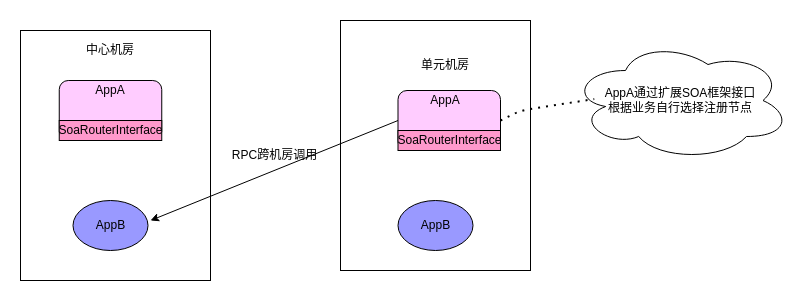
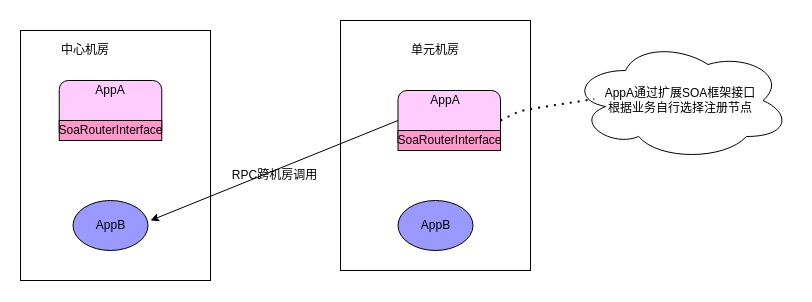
  <mxCell id="0" />
  <mxCell id="1" parent="0" />
  <mxCell id="2" value="" style="rounded=0;whiteSpace=wrap;html=1;" vertex="1" parent="1"><mxGeometry x="20" y="30" width="190" height="250" as="geometry" /></mxCell>
  <mxCell id="3" value="" style="rounded=0;whiteSpace=wrap;html=1;" vertex="1" parent="1"><mxGeometry x="340" y="20" width="190" height="250" as="geometry" /></mxCell>
- <mxCell id="4" value="中心机房" style="text;html=1;strokeColor=none;fillColor=none;align=center;verticalAlign=middle;whiteSpace=wrap;rounded=0;" vertex="1" parent="1"><mxGeometry x="80" y="40" width="60" height="20" as="geometry" /></mxCell>
- <mxCell id="5" value="单元机房" style="text;html=1;strokeColor=none;fillColor=none;align=center;verticalAlign=middle;whiteSpace=wrap;rounded=0;" vertex="1" parent="1"><mxGeometry x="415" y="55" width="60" height="20" as="geometry" /></mxCell>
+ <mxCell id="4" value="中心机房" style="text;html=1;strokeColor=none;fillColor=none;align=center;verticalAlign=middle;whiteSpace=wrap;rounded=0;" vertex="1" parent="1"><mxGeometry x="55" y="40" width="60" height="20" as="geometry" /></mxCell>
+ <mxCell id="5" value="单元机房" style="text;html=1;strokeColor=none;fillColor=none;align=center;verticalAlign=middle;whiteSpace=wrap;rounded=0;" vertex="1" parent="1"><mxGeometry x="405" y="40" width="60" height="20" as="geometry" /></mxCell>
  <mxCell id="6" value="AppB" style="ellipse;whiteSpace=wrap;html=1;fillColor=#9999FF;" vertex="1" parent="1"><mxGeometry x="72.5" y="200" width="75" height="50" as="geometry" /></mxCell>
  <mxCell id="7" value="" style="endArrow=classic;html=1;exitX=0;exitY=0.5;exitDx=0;exitDy=0;" edge="1" parent="1" source="12"><mxGeometry width="50" height="50" relative="1" as="geometry"><mxPoint x="400.064" y="123.592" as="sourcePoint" /><mxPoint x="150" y="220" as="targetPoint" /></mxGeometry></mxCell>
- <mxCell id="8" value="RPC跨机房调用" style="text;html=1;align=center;verticalAlign=middle;resizable=0;points=[];autosize=1;" vertex="1" parent="1"><mxGeometry x="223.5" y="145" width="100" height="20" as="geometry" /></mxCell>
+ <mxCell id="8" value="RPC跨机房调用" style="text;html=1;align=center;verticalAlign=middle;resizable=0;points=[];autosize=1;" vertex="1" parent="1"><mxGeometry x="223.5" y="165" width="100" height="20" as="geometry" /></mxCell>
  <mxCell id="9" value="AppB" style="ellipse;whiteSpace=wrap;html=1;fillColor=#9999FF;" vertex="1" parent="1"><mxGeometry x="397.5" y="200" width="75" height="50" as="geometry" /></mxCell>
  <mxCell id="10" value="AppA通过扩展SOA框架接口&lt;br&gt;根据业务自行选择注册节点" style="ellipse;shape=cloud;whiteSpace=wrap;html=1;" vertex="1" parent="1"><mxGeometry x="570" y="40" width="220" height="120" as="geometry" /></mxCell>
  <mxCell id="11" value="" style="endArrow=none;dashed=1;html=1;dashPattern=1 3;strokeWidth=2;entryX=0.108;entryY=0.488;entryDx=0;entryDy=0;entryPerimeter=0;exitX=1;exitY=0.5;exitDx=0;exitDy=0;" edge="1" parent="1" source="12" target="10"><mxGeometry width="50" height="50" relative="1" as="geometry"><mxPoint x="510" y="110" as="sourcePoint" /><mxPoint x="560" y="110" as="targetPoint" /><Array as="points"><mxPoint x="520" y="110" /></Array></mxGeometry></mxCell>
  <mxCell id="12" value="" style="rounded=1;whiteSpace=wrap;html=1;fillColor=#FFCCFF;" vertex="1" parent="1"><mxGeometry x="397.5" y="90" width="102.5" height="60" as="geometry" /></mxCell>
  <mxCell id="13" value="AppA" style="text;html=1;strokeColor=none;fillColor=none;align=center;verticalAlign=middle;whiteSpace=wrap;rounded=0;" vertex="1" parent="1"><mxGeometry x="425" y="90" width="40" height="20" as="geometry" /></mxCell>
  <mxCell id="14" value="&lt;span&gt;SoaRouterInterface&lt;/span&gt;" style="rounded=0;whiteSpace=wrap;html=1;fillColor=#FF99CC;" vertex="1" parent="1"><mxGeometry x="397.5" y="130" width="102.5" height="20" as="geometry" /></mxCell>
  <mxCell id="15" value="" style="rounded=1;whiteSpace=wrap;html=1;fillColor=#FFCCFF;" vertex="1" parent="1"><mxGeometry x="58.75" y="80" width="102.5" height="60" as="geometry" /></mxCell>
  <mxCell id="16" value="&lt;span&gt;SoaRouterInterface&lt;/span&gt;" style="rounded=0;whiteSpace=wrap;html=1;fillColor=#FF99CC;" vertex="1" parent="1"><mxGeometry x="58.75" y="120" width="102.5" height="20" as="geometry" /></mxCell>
  <mxCell id="17" value="AppA" style="text;html=1;strokeColor=none;fillColor=none;align=center;verticalAlign=middle;whiteSpace=wrap;rounded=0;" vertex="1" parent="1"><mxGeometry x="90" y="80" width="40" height="20" as="geometry" /></mxCell>
